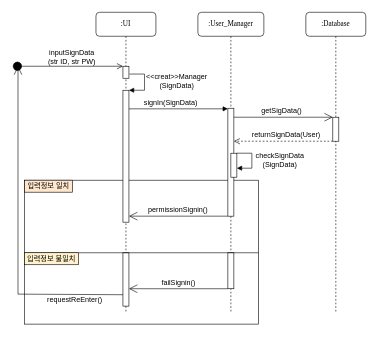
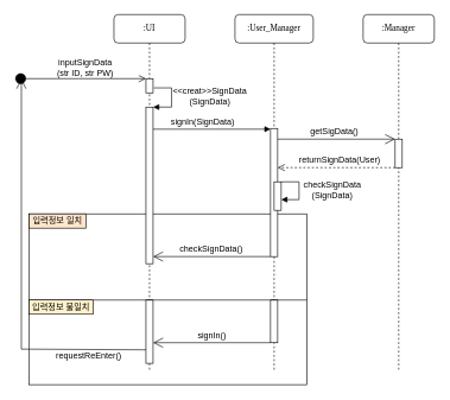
  <mxCell id="0" />
  <mxCell id="1" parent="0" />
  <mxCell id="2" value="" style="rounded=0;whiteSpace=wrap;html=1;fillColor=none;" parent="1" vertex="1"><mxGeometry x="40" y="300" width="390" height="240" as="geometry" /></mxCell>
  <mxCell id="3" value=":User_Manager" style="shape=umlLifeline;perimeter=lifelinePerimeter;whiteSpace=wrap;html=1;container=1;collapsible=0;recursiveResize=0;outlineConnect=0;rounded=1;shadow=0;comic=0;labelBackgroundColor=none;strokeWidth=1;fontFamily=Verdana;fontSize=12;align=center;" parent="1" vertex="1"><mxGeometry x="329" y="20" width="110" height="500" as="geometry" /></mxCell>
  <mxCell id="4" value="" style="rounded=0;whiteSpace=wrap;html=1;" parent="3" vertex="1"><mxGeometry x="50" y="160" width="10" height="180" as="geometry" /></mxCell>
  <mxCell id="5" value="" style="rounded=0;whiteSpace=wrap;html=1;" parent="3" vertex="1"><mxGeometry x="50" y="401" width="10" height="60" as="geometry" /></mxCell>
  <mxCell id="6" value="" style="html=1;verticalAlign=bottom;endArrow=block;edgeStyle=elbowEdgeStyle;elbow=vertical;curved=0;rounded=0;" parent="3" edge="1"><mxGeometry relative="1" as="geometry"><mxPoint x="-115" y="161" as="sourcePoint" /><Array as="points"><mxPoint x="-35" y="161" /></Array><mxPoint x="50" y="161" as="targetPoint" /></mxGeometry></mxCell>
- <mxCell id="7" value=":Database" style="shape=umlLifeline;perimeter=lifelinePerimeter;whiteSpace=wrap;html=1;container=1;collapsible=0;recursiveResize=0;outlineConnect=0;rounded=1;shadow=0;comic=0;labelBackgroundColor=none;strokeWidth=1;fontFamily=Verdana;fontSize=12;align=center;" parent="1" vertex="1"><mxGeometry x="509" y="20" width="100" height="500" as="geometry" /></mxCell>
+ <mxCell id="7" value=":Manager" style="shape=umlLifeline;perimeter=lifelinePerimeter;whiteSpace=wrap;html=1;container=1;collapsible=0;recursiveResize=0;outlineConnect=0;rounded=1;shadow=0;comic=0;labelBackgroundColor=none;strokeWidth=1;fontFamily=Verdana;fontSize=12;align=center;" parent="1" vertex="1"><mxGeometry x="509" y="20" width="100" height="500" as="geometry" /></mxCell>
  <mxCell id="8" value="" style="rounded=0;whiteSpace=wrap;html=1;" parent="7" vertex="1"><mxGeometry x="45" y="175" width="10" height="40" as="geometry" /></mxCell>
  <mxCell id="9" value="" style="html=1;verticalAlign=bottom;endArrow=open;dashed=1;endSize=8;edgeStyle=elbowEdgeStyle;elbow=vertical;curved=0;rounded=0;" parent="7" edge="1"><mxGeometry relative="1" as="geometry"><mxPoint x="-120" y="215" as="targetPoint" /><Array as="points"><mxPoint x="-30" y="215" /></Array><mxPoint x="45" y="215" as="sourcePoint" /></mxGeometry></mxCell>
  <mxCell id="10" value=":UI" style="shape=umlLifeline;perimeter=lifelinePerimeter;whiteSpace=wrap;html=1;container=1;collapsible=0;recursiveResize=0;outlineConnect=0;rounded=1;shadow=0;comic=0;labelBackgroundColor=none;strokeWidth=1;fontFamily=Verdana;fontSize=12;align=center;" parent="1" vertex="1"><mxGeometry x="159" y="20" width="100" height="500" as="geometry" /></mxCell>
  <mxCell id="11" value="" style="rounded=0;whiteSpace=wrap;html=1;" parent="10" vertex="1"><mxGeometry x="45" y="90" width="10" height="20" as="geometry" /></mxCell>
  <mxCell id="12" value="" style="rounded=0;whiteSpace=wrap;html=1;" parent="10" vertex="1"><mxGeometry x="45" y="401" width="10" height="89" as="geometry" /></mxCell>
  <mxCell id="13" value="" style="endArrow=open;endFill=1;endSize=12;html=1;rounded=0;" parent="10" edge="1"><mxGeometry width="160" relative="1" as="geometry"><mxPoint x="220" y="340" as="sourcePoint" /><mxPoint x="55" y="340" as="targetPoint" /></mxGeometry></mxCell>
  <mxCell id="14" value="" style="rounded=0;whiteSpace=wrap;html=1;" vertex="1" parent="10"><mxGeometry x="45" y="130" width="10" height="220" as="geometry" /></mxCell>
  <mxCell id="15" value="inputSignData&lt;br&gt;(str ID, str PW)" style="text;html=1;strokeColor=none;fillColor=none;align=center;verticalAlign=middle;whiteSpace=wrap;rounded=0;" parent="1" vertex="1"><mxGeometry x="44" y="84" width="150" height="20" as="geometry" /></mxCell>
  <mxCell id="16" value="signIn(SignData)" style="text;html=1;strokeColor=none;fillColor=none;align=center;verticalAlign=middle;whiteSpace=wrap;rounded=0;" parent="1" vertex="1"><mxGeometry x="214" y="161" width="140" height="20" as="geometry" /></mxCell>
  <mxCell id="17" value="returnSignData(User)" style="text;html=1;strokeColor=none;fillColor=none;align=center;verticalAlign=middle;whiteSpace=wrap;rounded=0;" parent="1" vertex="1"><mxGeometry x="409" y="214" width="135" height="20" as="geometry" /></mxCell>
  <mxCell id="18" value="" style="endArrow=none;html=1;rounded=0;exitX=0;exitY=0.5;exitDx=0;exitDy=0;entryX=1;entryY=0.5;entryDx=0;entryDy=0;" parent="1" edge="1"><mxGeometry width="50" height="50" relative="1" as="geometry"><mxPoint x="40" y="421" as="sourcePoint" /><mxPoint x="430" y="421" as="targetPoint" /></mxGeometry></mxCell>
  <mxCell id="19" value="입력정보 일치" style="rounded=0;whiteSpace=wrap;html=1;fillColor=#ffe6cc;" parent="1" vertex="1"><mxGeometry x="40" y="300" width="80" height="20" as="geometry" /></mxCell>
  <mxCell id="20" value="입력정보 불일치" style="rounded=0;whiteSpace=wrap;html=1;fillColor=#fff2cc;" parent="1" vertex="1"><mxGeometry x="40" y="421" width="90" height="20" as="geometry" /></mxCell>
- <mxCell id="21" value="permissionSignin()" style="text;html=1;strokeColor=none;fillColor=none;align=center;verticalAlign=middle;whiteSpace=wrap;rounded=0;" parent="1" vertex="1"><mxGeometry x="256" y="335" width="80" height="30" as="geometry" /></mxCell>
+ <mxCell id="21" value="checkSignData()" style="text;html=1;strokeColor=none;fillColor=none;align=center;verticalAlign=middle;whiteSpace=wrap;rounded=0;" parent="1" vertex="1"><mxGeometry x="256" y="335" width="80" height="30" as="geometry" /></mxCell>
  <mxCell id="22" value="requestReEnter()" style="text;html=1;strokeColor=none;fillColor=none;align=center;verticalAlign=middle;whiteSpace=wrap;rounded=0;" parent="1" vertex="1"><mxGeometry x="53.5" y="490" width="140" height="20" as="geometry" /></mxCell>
  <mxCell id="23" value="getSigData()" style="text;html=1;strokeColor=none;fillColor=none;align=center;verticalAlign=middle;whiteSpace=wrap;rounded=0;" parent="1" vertex="1"><mxGeometry x="429" y="175" width="80" height="20" as="geometry" /></mxCell>
  <mxCell id="24" value="" style="rounded=0;whiteSpace=wrap;html=1;" parent="1" vertex="1"><mxGeometry x="384" y="255" width="10" height="40" as="geometry" /></mxCell>
  <mxCell id="25" value="checkSignData&lt;br&gt;(SignData)" style="text;html=1;strokeColor=none;fillColor=none;align=center;verticalAlign=middle;whiteSpace=wrap;rounded=0;" parent="1" vertex="1"><mxGeometry x="416" y="252" width="100" height="30" as="geometry" /></mxCell>
- <mxCell id="26" value="failSignin()" style="text;html=1;strokeColor=none;fillColor=none;align=center;verticalAlign=middle;whiteSpace=wrap;rounded=0;" parent="1" vertex="1"><mxGeometry x="257" y="456" width="80" height="30" as="geometry" /></mxCell>
+ <mxCell id="26" value="signIn()" style="text;html=1;strokeColor=none;fillColor=none;align=center;verticalAlign=middle;whiteSpace=wrap;rounded=0;" parent="1" vertex="1"><mxGeometry x="257" y="456" width="80" height="30" as="geometry" /></mxCell>
  <mxCell id="27" value="" style="html=1;verticalAlign=bottom;endArrow=block;edgeStyle=elbowEdgeStyle;rounded=0;" parent="1" edge="1"><mxGeometry relative="1" as="geometry"><mxPoint x="394" y="255" as="sourcePoint" /><Array as="points"><mxPoint x="419" y="270" /></Array><mxPoint x="394" y="280" as="targetPoint" /></mxGeometry></mxCell>
  <mxCell id="28" value="" style="endArrow=open;endFill=1;endSize=12;html=1;rounded=0;entryX=0;entryY=0;entryDx=0;entryDy=0;" parent="1" edge="1"><mxGeometry width="160" relative="1" as="geometry"><mxPoint x="389" y="195" as="sourcePoint" /><mxPoint x="554" y="195" as="targetPoint" /></mxGeometry></mxCell>
  <mxCell id="29" value="" style="endArrow=open;endFill=1;endSize=12;html=1;rounded=0;" parent="1" edge="1"><mxGeometry width="160" relative="1" as="geometry"><mxPoint x="379" y="481" as="sourcePoint" /><mxPoint x="214" y="481" as="targetPoint" /></mxGeometry></mxCell>
  <mxCell id="30" value="" style="html=1;verticalAlign=bottom;startArrow=circle;startFill=1;endArrow=open;startSize=6;endSize=8;edgeStyle=elbowEdgeStyle;elbow=vertical;curved=0;rounded=0;entryX=0;entryY=0;entryDx=0;entryDy=0;" edge="1" parent="1" target="11"><mxGeometry x="0.249" y="10" width="80" relative="1" as="geometry"><mxPoint x="20" y="110" as="sourcePoint" /><mxPoint x="203" y="110" as="targetPoint" /><Array as="points"><mxPoint x="110" y="110" /></Array><mxPoint as="offset" /></mxGeometry></mxCell>
  <mxCell id="31" value="" style="endArrow=open;endFill=1;endSize=12;html=1;rounded=0;" edge="1" parent="1"><mxGeometry width="160" relative="1" as="geometry"><mxPoint x="204" y="491" as="sourcePoint" /><mxPoint x="29" y="110" as="targetPoint" /><Array as="points"><mxPoint x="29" y="490" /></Array></mxGeometry></mxCell>
  <mxCell id="32" value="" style="html=1;verticalAlign=bottom;endArrow=block;edgeStyle=elbowEdgeStyle;rounded=0;entryX=1;entryY=0;entryDx=0;entryDy=0;" edge="1" parent="1" target="14"><mxGeometry relative="1" as="geometry"><mxPoint x="215" y="123" as="sourcePoint" /><Array as="points"><mxPoint x="240" y="138" /></Array><mxPoint x="215" y="148" as="targetPoint" /></mxGeometry></mxCell>
- <mxCell id="33" value="&amp;lt;&amp;lt;creat&amp;gt;&amp;gt;Manager&lt;br&gt;(SignData)" style="text;html=1;strokeColor=none;fillColor=none;align=center;verticalAlign=middle;whiteSpace=wrap;rounded=0;" vertex="1" parent="1"><mxGeometry x="244" y="120" width="100" height="30" as="geometry" /></mxCell>
+ <mxCell id="33" value="&amp;lt;&amp;lt;creat&amp;gt;&amp;gt;SignData&lt;br&gt;(SignData)" style="text;html=1;strokeColor=none;fillColor=none;align=center;verticalAlign=middle;whiteSpace=wrap;rounded=0;" vertex="1" parent="1"><mxGeometry x="244" y="120" width="100" height="30" as="geometry" /></mxCell>
